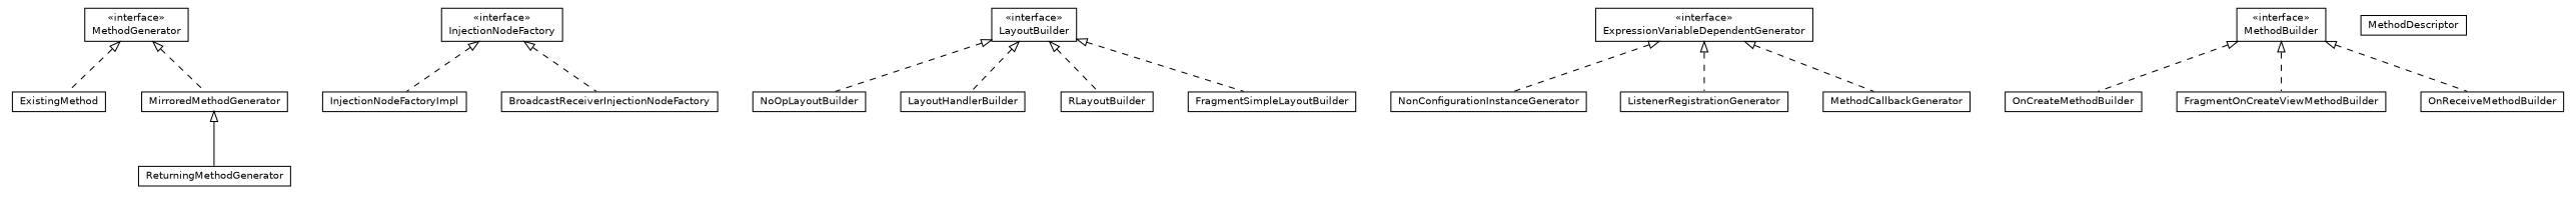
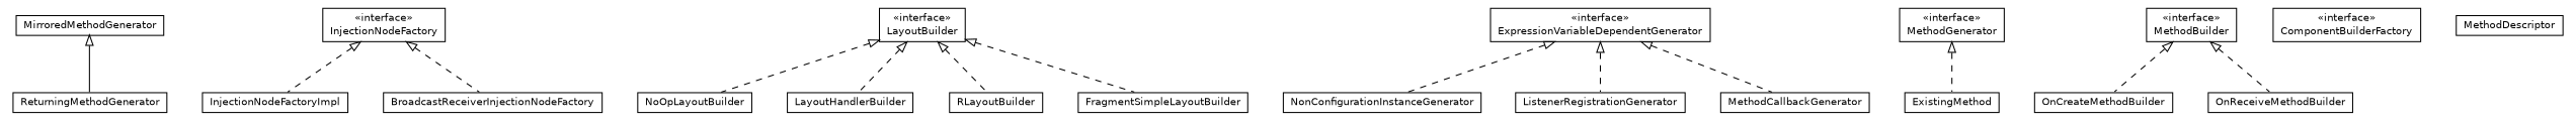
  digraph {
    nodesep=0.25
    ranksep=0.5
    node [fontcolor=black fontname=Helvetica fontsize=10.0 shape=plaintext]
    edge [arrowtail=empty dir=back fontname=Helvetica fontsize=10 headport=p labelfontname=Helvetica labelfontsize=10 style=dashed tailport=p]
    n1 [label=<<table title="org.androidtransfuse.gen.componentBuilder.ReturningMethodGenerator" border="0" cellborder="1" cellspacing="0" cellpadding="2" port="p" href="./ReturningMethodGenerator.html"> 		<tr><td><table border="0" cellspacing="0" cellpadding="1"> <tr><td align="center" balign="center"> ReturningMethodGenerator </td></tr> 		</table></td></tr> 		</table>>]
    n2 [label=<<table title="org.androidtransfuse.gen.componentBuilder.InjectionNodeFactoryImpl" border="0" cellborder="1" cellspacing="0" cellpadding="2" port="p" href="./InjectionNodeFactoryImpl.html"> 		<tr><td><table border="0" cellspacing="0" cellpadding="1"> <tr><td align="center" balign="center"> InjectionNodeFactoryImpl </td></tr> 		</table></td></tr> 		</table>>]
    n3 [label=<<table title="org.androidtransfuse.gen.componentBuilder.NoOpLayoutBuilder" border="0" cellborder="1" cellspacing="0" cellpadding="2" port="p" href="./NoOpLayoutBuilder.html"> 		<tr><td><table border="0" cellspacing="0" cellpadding="1"> <tr><td align="center" balign="center"> NoOpLayoutBuilder </td></tr> 		</table></td></tr> 		</table>>]
    n4 [label=<<table title="org.androidtransfuse.gen.componentBuilder.InjectionNodeFactory" border="0" cellborder="1" cellspacing="0" cellpadding="2" port="p" href="./InjectionNodeFactory.html"> 		<tr><td><table border="0" cellspacing="0" cellpadding="1"> <tr><td align="center" balign="center"> &#171;interface&#187; </td></tr> <tr><td align="center" balign="center"> InjectionNodeFactory </td></tr> 		</table></td></tr> 		</table>>]
    n5 [label=<<table title="org.androidtransfuse.gen.componentBuilder.BroadcastReceiverInjectionNodeFactory" border="0" cellborder="1" cellspacing="0" cellpadding="2" port="p" href="./BroadcastReceiverInjectionNodeFactory.html"> 		<tr><td><table border="0" cellspacing="0" cellpadding="1"> <tr><td align="center" balign="center"> BroadcastReceiverInjectionNodeFactory </td></tr> 		</table></td></tr> 		</table>>]
    n6 [label=<<table title="org.androidtransfuse.gen.componentBuilder.NonConfigurationInstanceGenerator" border="0" cellborder="1" cellspacing="0" cellpadding="2" port="p" href="./NonConfigurationInstanceGenerator.html"> 		<tr><td><table border="0" cellspacing="0" cellpadding="1"> <tr><td align="center" balign="center"> NonConfigurationInstanceGenerator </td></tr> 		</table></td></tr> 		</table>>]
    n7 [label=<<table title="org.androidtransfuse.gen.componentBuilder.LayoutHandlerBuilder" border="0" cellborder="1" cellspacing="0" cellpadding="2" port="p" href="./LayoutHandlerBuilder.html"> 		<tr><td><table border="0" cellspacing="0" cellpadding="1"> <tr><td align="center" balign="center"> LayoutHandlerBuilder </td></tr> 		</table></td></tr> 		</table>>]
    n8 [label=<<table title="org.androidtransfuse.gen.componentBuilder.ListenerRegistrationGenerator" border="0" cellborder="1" cellspacing="0" cellpadding="2" port="p" href="./ListenerRegistrationGenerator.html"> 		<tr><td><table border="0" cellspacing="0" cellpadding="1"> <tr><td align="center" balign="center"> ListenerRegistrationGenerator </td></tr> 		</table></td></tr> 		</table>>]
    n9 [label=<<table title="org.androidtransfuse.gen.componentBuilder.MethodGenerator" border="0" cellborder="1" cellspacing="0" cellpadding="2" port="p" href="./MethodGenerator.html"> 		<tr><td><table border="0" cellspacing="0" cellpadding="1"> <tr><td align="center" balign="center"> &#171;interface&#187; </td></tr> <tr><td align="center" balign="center"> MethodGenerator </td></tr> 		</table></td></tr> 		</table>>]
    n10 [label=<<table title="org.androidtransfuse.gen.componentBuilder.ExistingMethod" border="0" cellborder="1" cellspacing="0" cellpadding="2" port="p" href="./ExistingMethod.html"> 		<tr><td><table border="0" cellspacing="0" cellpadding="1"> <tr><td align="center" balign="center"> ExistingMethod </td></tr> 		</table></td></tr> 		</table>>]
    n11 [label=<<table title="org.androidtransfuse.gen.componentBuilder.MirroredMethodGenerator" border="0" cellborder="1" cellspacing="0" cellpadding="2" port="p" href="./MirroredMethodGenerator.html"> 		<tr><td><table border="0" cellspacing="0" cellpadding="1"> <tr><td align="center" balign="center"> MirroredMethodGenerator </td></tr> 		</table></td></tr> 		</table>>]
    n12 [label=<<table title="org.androidtransfuse.gen.componentBuilder.MethodCallbackGenerator" border="0" cellborder="1" cellspacing="0" cellpadding="2" port="p" href="./MethodCallbackGenerator.html"> 		<tr><td><table border="0" cellspacing="0" cellpadding="1"> <tr><td align="center" balign="center"> MethodCallbackGenerator </td></tr> 		</table></td></tr> 		</table>>]
    n13 [label=<<table title="org.androidtransfuse.gen.componentBuilder.MethodBuilder" border="0" cellborder="1" cellspacing="0" cellpadding="2" port="p" href="./MethodBuilder.html"> 		<tr><td><table border="0" cellspacing="0" cellpadding="1"> <tr><td align="center" balign="center"> &#171;interface&#187; </td></tr> <tr><td align="center" balign="center"> MethodBuilder </td></tr> 		</table></td></tr> 		</table>>]
    n14 [label=<<table title="org.androidtransfuse.gen.componentBuilder.OnCreateMethodBuilder" border="0" cellborder="1" cellspacing="0" cellpadding="2" port="p" href="./OnCreateMethodBuilder.html"> 		<tr><td><table border="0" cellspacing="0" cellpadding="1"> <tr><td align="center" balign="center"> OnCreateMethodBuilder </td></tr> 		</table></td></tr> 		</table>>]
-   n15 [label=<<table title="org.androidtransfuse.gen.componentBuilder.FragmentOnCreateViewMethodBuilder" border="0" cellborder="1" cellspacing="0" cellpadding="2" port="p" href="./FragmentOnCreateViewMethodBuilder.html"> 		<tr><td><table border="0" cellspacing="0" cellpadding="1"> <tr><td align="center" balign="center"> FragmentOnCreateViewMethodBuilder </td></tr> 		</table></td></tr> 		</table>>]
    n16 [label=<<table title="org.androidtransfuse.gen.componentBuilder.OnReceiveMethodBuilder" border="0" cellborder="1" cellspacing="0" cellpadding="2" port="p" href="./OnReceiveMethodBuilder.html"> 		<tr><td><table border="0" cellspacing="0" cellpadding="1"> <tr><td align="center" balign="center"> OnReceiveMethodBuilder </td></tr> 		</table></td></tr> 		</table>>]
    n17 [label=<<table title="org.androidtransfuse.gen.componentBuilder.ExpressionVariableDependentGenerator" border="0" cellborder="1" cellspacing="0" cellpadding="2" port="p" href="./ExpressionVariableDependentGenerator.html"> 		<tr><td><table border="0" cellspacing="0" cellpadding="1"> <tr><td align="center" balign="center"> &#171;interface&#187; </td></tr> <tr><td align="center" balign="center"> ExpressionVariableDependentGenerator </td></tr> 		</table></td></tr> 		</table>>]
+   n18 [label=<<table title="org.androidtransfuse.gen.componentBuilder.ComponentBuilderFactory" border="0" cellborder="1" cellspacing="0" cellpadding="2" port="p" href="./ComponentBuilderFactory.html"> 		<tr><td><table border="0" cellspacing="0" cellpadding="1"> <tr><td align="center" balign="center"> &#171;interface&#187; </td></tr> <tr><td align="center" balign="center"> ComponentBuilderFactory </td></tr> 		</table></td></tr> 		</table>>]
    n19 [label=<<table title="org.androidtransfuse.gen.componentBuilder.RLayoutBuilder" border="0" cellborder="1" cellspacing="0" cellpadding="2" port="p" href="./RLayoutBuilder.html"> 		<tr><td><table border="0" cellspacing="0" cellpadding="1"> <tr><td align="center" balign="center"> RLayoutBuilder </td></tr> 		</table></td></tr> 		</table>>]
    n20 [label=<<table title="org.androidtransfuse.gen.componentBuilder.FragmentSimpleLayoutBuilder" border="0" cellborder="1" cellspacing="0" cellpadding="2" port="p" href="./FragmentSimpleLayoutBuilder.html"> 		<tr><td><table border="0" cellspacing="0" cellpadding="1"> <tr><td align="center" balign="center"> FragmentSimpleLayoutBuilder </td></tr> 		</table></td></tr> 		</table>>]
    n21 [label=<<table title="org.androidtransfuse.gen.componentBuilder.MethodDescriptor" border="0" cellborder="1" cellspacing="0" cellpadding="2" port="p" href="./MethodDescriptor.html"> 		<tr><td><table border="0" cellspacing="0" cellpadding="1"> <tr><td align="center" balign="center"> MethodDescriptor </td></tr> 		</table></td></tr> 		</table>>]
    n22 [label=<<table title="org.androidtransfuse.gen.componentBuilder.LayoutBuilder" border="0" cellborder="1" cellspacing="0" cellpadding="2" port="p" href="./LayoutBuilder.html"> 		<tr><td><table border="0" cellspacing="0" cellpadding="1"> <tr><td align="center" balign="center"> &#171;interface&#187; </td></tr> <tr><td align="center" balign="center"> LayoutBuilder </td></tr> 		</table></td></tr> 		</table>>]
    n4 -> n2
    n4 -> n5
    n9 -> n10
-   n9 -> n11
    n11 -> n1 [style=""]
    n13 -> n14
-   n13 -> n15
    n13 -> n16
    n17 -> n6
    n17 -> n8
    n17 -> n12
    n22 -> n3
    n22 -> n7
    n22 -> n19
    n22 -> n20
  }
